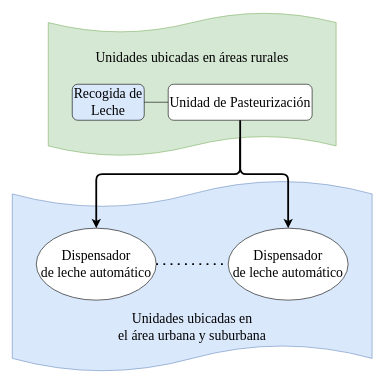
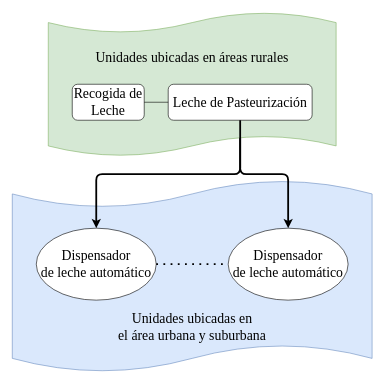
  <mxCell id="0" />
  <mxCell id="1" parent="0" />
  <mxCell id="2" value="" style="shape=tape;whiteSpace=wrap;html=1;fontFamily=Lucida Console;fontSize=23;size=0.143;fillColor=#dae8fc;strokeColor=#6c8ebf;" vertex="1" parent="1"><mxGeometry x="20" y="300" width="600" height="320" as="geometry" /></mxCell>
  <mxCell id="3" style="edgeStyle=orthogonalEdgeStyle;rounded=1;orthogonalLoop=1;jettySize=auto;html=1;exitX=0.5;exitY=1;exitDx=0;exitDy=0;entryX=0.5;entryY=0;entryDx=0;entryDy=0;strokeWidth=3;fontFamily=Lucida Console;fontSize=23;" edge="1" parent="1" source="11" target="5"><mxGeometry relative="1" as="geometry" /></mxCell>
  <mxCell id="4" value="Dispensador&lt;br&gt;de leche automático" style="ellipse;whiteSpace=wrap;html=1;fontFamily=Lucida Console;fontSize=23;" vertex="1" parent="1"><mxGeometry x="60" y="380" width="200" height="120" as="geometry" /></mxCell>
  <mxCell id="5" value="Dispensador&lt;br&gt;de leche automático" style="ellipse;whiteSpace=wrap;html=1;fontFamily=Lucida Console;fontSize=23;" vertex="1" parent="1"><mxGeometry x="380" y="380" width="200" height="120" as="geometry" /></mxCell>
  <mxCell id="6" value="" style="endArrow=none;dashed=1;html=1;dashPattern=1 3;strokeWidth=3;fontFamily=Lucida Console;fontSize=23;exitX=1;exitY=0.5;exitDx=0;exitDy=0;entryX=0;entryY=0.5;entryDx=0;entryDy=0;rounded=1;" edge="1" parent="1" source="4" target="5"><mxGeometry width="50" height="50" relative="1" as="geometry"><mxPoint x="290" y="470" as="sourcePoint" /><mxPoint x="340" y="420" as="targetPoint" /></mxGeometry></mxCell>
  <mxCell id="7" value="Unidades ubicadas en&lt;br&gt;el área urbana y suburbana" style="text;html=1;strokeColor=none;fillColor=none;align=center;verticalAlign=middle;whiteSpace=wrap;rounded=0;fontFamily=Lucida Console;fontSize=23;" vertex="1" parent="1"><mxGeometry x="20" y="530" width="600" height="30" as="geometry" /></mxCell>
  <mxCell id="8" value="" style="group" vertex="1" connectable="0" parent="1"><mxGeometry x="80" width="480" height="240" as="geometry" y="20" /></mxCell>
  <mxCell id="9" value="" style="shape=tape;whiteSpace=wrap;html=1;fontFamily=Lucida Console;fontSize=23;size=0.143;fillColor=#d5e8d4;strokeColor=#82b366;" vertex="1" parent="8"><mxGeometry width="480" height="240" as="geometry" /></mxCell>
- <mxCell id="10" value="Recogida de Leche" style="rounded=1;whiteSpace=wrap;html=1;fontSize=23;fontFamily=Lucida Console;fillColor=#dae8fc;" vertex="1" parent="8"><mxGeometry x="40" y="120" width="120" height="60" as="geometry" /></mxCell>
- <mxCell id="11" value="Unidad de Pasteurización" style="rounded=1;whiteSpace=wrap;html=1;fontFamily=Lucida Console;fontSize=23;" vertex="1" parent="8"><mxGeometry x="200" y="120" width="240" height="60" as="geometry" /></mxCell>
+ <mxCell id="10" value="Recogida de Leche" style="rounded=1;whiteSpace=wrap;html=1;fontSize=23;fontFamily=Lucida Console;" vertex="1" parent="8"><mxGeometry x="40" y="120" width="120" height="60" as="geometry" /></mxCell>
+ <mxCell id="11" value="Leche de Pasteurización" style="rounded=1;whiteSpace=wrap;html=1;fontFamily=Lucida Console;fontSize=23;" vertex="1" parent="8"><mxGeometry x="200" y="120" width="240" height="60" as="geometry" /></mxCell>
  <mxCell id="12" style="edgeStyle=orthogonalEdgeStyle;rounded=0;orthogonalLoop=1;jettySize=auto;html=1;exitX=1;exitY=0.5;exitDx=0;exitDy=0;entryX=0;entryY=0.5;entryDx=0;entryDy=0;fontFamily=Lucida Console;fontSize=23;endArrow=none;" edge="1" parent="8" source="10" target="11"><mxGeometry relative="1" as="geometry" /></mxCell>
  <mxCell id="13" value="Unidades ubicadas en áreas rurales" style="text;html=1;strokeColor=none;fillColor=none;align=center;verticalAlign=middle;whiteSpace=wrap;rounded=0;fontFamily=Lucida Console;fontSize=23;" vertex="1" parent="8"><mxGeometry y="60" width="480" height="30" as="geometry" /></mxCell>
  <mxCell id="14" style="edgeStyle=orthogonalEdgeStyle;rounded=1;orthogonalLoop=1;jettySize=auto;html=1;exitX=0.5;exitY=1;exitDx=0;exitDy=0;entryX=0.5;entryY=0;entryDx=0;entryDy=0;strokeWidth=3;fontFamily=Lucida Console;fontSize=23;" edge="1" parent="1" source="11" target="4"><mxGeometry relative="1" as="geometry" /></mxCell>
